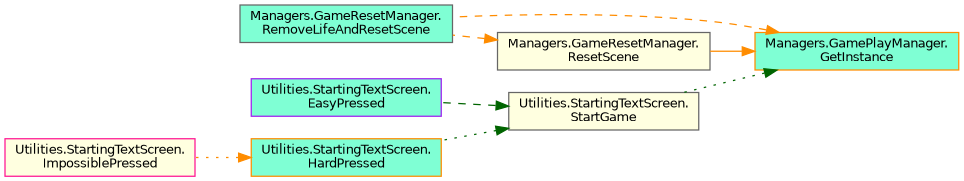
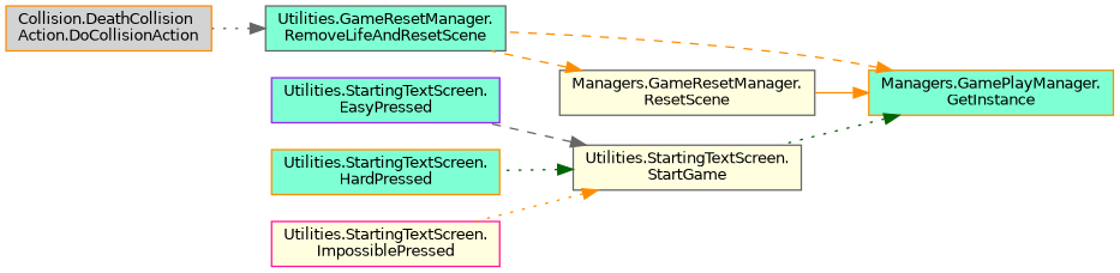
  digraph {
    rankdir=RL
    node [color=darkorange fillcolor=aquamarine fontname=Helvetica fontsize=10 shape=box style=filled]
    edge [color=darkorange dir=back fontname=Helvetica fontsize=10 labelfontname=Helvetica labelfontsize=10 style=dotted]
    n1 [fontcolor=black height=0.2 label="Managers.GamePlayManager.\lGetInstance" width=0.4]
-   n2 [color=gray40 height=0.2 label="Managers.GameResetManager.\lRemoveLifeAndResetScene" width=0.4]
+   n2 [color=gray40 height=0.2 label="Utilities.GameResetManager.\lRemoveLifeAndResetScene" width=0.4]
    n3 [color=gray40 fillcolor=lightyellow height=0.2 label="Managers.GameResetManager.\lResetScene" width=0.4]
    n4 [color=gray40 fillcolor=lightyellow height=0.2 label="Utilities.StartingTextScreen.\lStartGame" width=0.4]
+   n5 [fillcolor=lightgrey height=0.2 label="Collision.DeathCollision\lAction.DoCollisionAction" width=0.4]
    n6 [color=purple height=0.2 label="Utilities.StartingTextScreen.\lEasyPressed" width=0.4]
    n7 [height=0.2 label="Utilities.StartingTextScreen.\lHardPressed" width=0.4]
    n8 [color=deeppink fillcolor=lightyellow height=0.2 label="Utilities.StartingTextScreen.\lImpossiblePressed" width=0.4]
    n1 -> n2 [style=dashed]
    n1 -> n3 [style=solid]
    n1 -> n4 [color=darkgreen]
+   n2 -> n5 [color=gray40]
    n3 -> n2 [style=dashed]
-   n4 -> n6 [color=darkgreen style=dashed]
+   n4 -> n6 [color=gray40 style=dashed]
    n4 -> n7 [color=darkgreen]
-   n7 -> n8
+   n4 -> n8
  }
